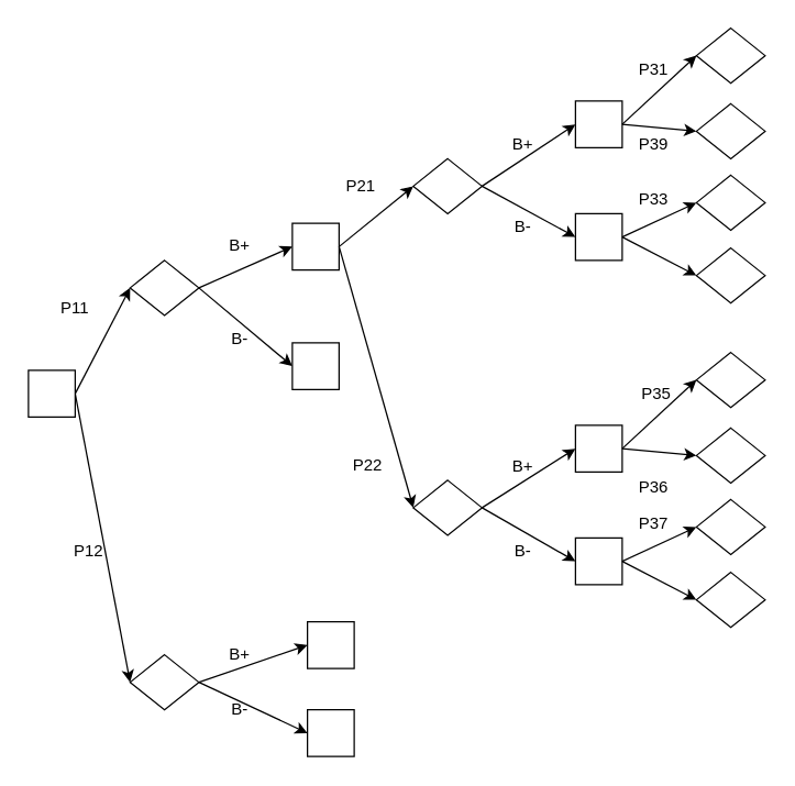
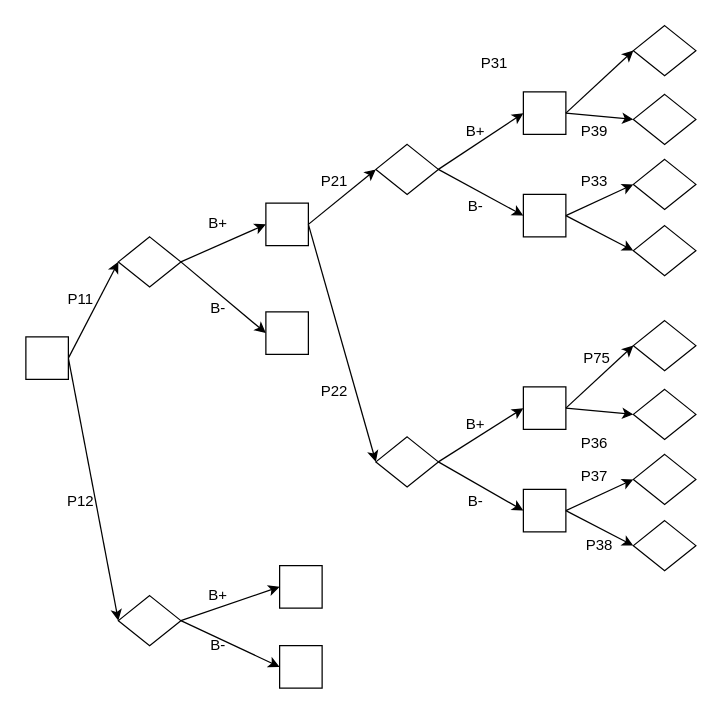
  <mxCell id="0" />
  <mxCell id="1" parent="0" />
  <mxCell id="2" value="" style="endArrow=classic;html=1;entryX=0;entryY=0.5;entryDx=0;entryDy=0;exitX=1;exitY=0.5;exitDx=0;exitDy=0;" edge="1" parent="1" source="18"><mxGeometry width="50" height="50" relative="1" as="geometry"><mxPoint x="54" y="289" as="sourcePoint" /><mxPoint x="94" y="209" as="targetPoint" /></mxGeometry></mxCell>
  <mxCell id="3" value="" style="endArrow=classic;html=1;entryX=0;entryY=0.5;entryDx=0;entryDy=0;exitX=1;exitY=0.5;exitDx=0;exitDy=0;" edge="1" parent="1" source="18" target="5"><mxGeometry width="50" height="50" relative="1" as="geometry"><mxPoint x="54" y="289" as="sourcePoint" /><mxPoint x="94" y="369" as="targetPoint" /></mxGeometry></mxCell>
  <mxCell id="4" value="" style="rhombus;whiteSpace=wrap;html=1;" vertex="1" parent="1"><mxGeometry x="94" y="189" width="50" height="40" as="geometry" /></mxCell>
  <mxCell id="5" value="" style="rhombus;whiteSpace=wrap;html=1;" vertex="1" parent="1"><mxGeometry x="94" y="476" width="50" height="40" as="geometry" /></mxCell>
  <mxCell id="6" value="" style="endArrow=classic;html=1;exitX=1;exitY=0.5;exitDx=0;exitDy=0;entryX=0;entryY=0.5;entryDx=0;entryDy=0;" edge="1" parent="1" target="16"><mxGeometry width="50" height="50" relative="1" as="geometry"><mxPoint x="144" y="209" as="sourcePoint" /><mxPoint x="204" y="168" as="targetPoint" /></mxGeometry></mxCell>
  <mxCell id="7" value="" style="endArrow=classic;html=1;entryX=0;entryY=0.5;entryDx=0;entryDy=0;" edge="1" parent="1" target="17"><mxGeometry width="50" height="50" relative="1" as="geometry"><mxPoint x="144" y="209" as="sourcePoint" /><mxPoint x="234" y="268" as="targetPoint" /></mxGeometry></mxCell>
  <mxCell id="8" value="" style="endArrow=classic;html=1;exitX=1;exitY=0.5;exitDx=0;exitDy=0;entryX=0;entryY=0.5;entryDx=0;entryDy=0;" edge="1" parent="1" target="52"><mxGeometry width="50" height="50" relative="1" as="geometry"><mxPoint x="144" y="496" as="sourcePoint" /><mxPoint x="204" y="476" as="targetPoint" /></mxGeometry></mxCell>
  <mxCell id="9" value="" style="endArrow=classic;html=1;entryX=0;entryY=0.5;entryDx=0;entryDy=0;" edge="1" parent="1" target="51"><mxGeometry width="50" height="50" relative="1" as="geometry"><mxPoint x="144" y="496" as="sourcePoint" /><mxPoint x="204" y="516" as="targetPoint" /></mxGeometry></mxCell>
  <mxCell id="10" value="B+" style="text;html=1;strokeColor=none;fillColor=none;align=center;verticalAlign=middle;whiteSpace=wrap;rounded=0;" vertex="1" parent="1"><mxGeometry x="164" y="168" width="20" height="20" as="geometry" /></mxCell>
  <mxCell id="11" value="B+" style="text;html=1;strokeColor=none;fillColor=none;align=center;verticalAlign=middle;whiteSpace=wrap;rounded=0;" vertex="1" parent="1"><mxGeometry x="164" y="466" width="20" height="20" as="geometry" /></mxCell>
  <mxCell id="12" value="B-" style="text;html=1;strokeColor=none;fillColor=none;align=center;verticalAlign=middle;whiteSpace=wrap;rounded=0;" vertex="1" parent="1"><mxGeometry x="164" y="236" width="20" height="20" as="geometry" /></mxCell>
  <mxCell id="13" value="B-" style="text;html=1;strokeColor=none;fillColor=none;align=center;verticalAlign=middle;whiteSpace=wrap;rounded=0;" vertex="1" parent="1"><mxGeometry x="164" y="506" width="20" height="20" as="geometry" /></mxCell>
- <mxCell id="14" value="P11" style="text;html=1;strokeColor=none;fillColor=none;align=center;verticalAlign=middle;whiteSpace=wrap;rounded=0;" vertex="1" parent="1"><mxGeometry x="44" y="214" width="20" height="20" as="geometry" /></mxCell>
+ <mxCell id="14" value="P11" style="text;html=1;strokeColor=none;fillColor=none;align=center;verticalAlign=middle;whiteSpace=wrap;rounded=0;" vertex="1" parent="1"><mxGeometry x="54" y="229" width="20" height="20" as="geometry" /></mxCell>
  <mxCell id="15" value="P12" style="text;html=1;strokeColor=none;fillColor=none;align=center;verticalAlign=middle;whiteSpace=wrap;rounded=0;" vertex="1" parent="1"><mxGeometry x="54" y="391" width="20" height="20" as="geometry" /></mxCell>
  <mxCell id="16" value="" style="whiteSpace=wrap;html=1;aspect=fixed;" vertex="1" parent="1"><mxGeometry x="212" y="162" width="34" height="34" as="geometry" /></mxCell>
  <mxCell id="17" value="" style="whiteSpace=wrap;html=1;aspect=fixed;" vertex="1" parent="1"><mxGeometry x="212" y="249" width="34" height="34" as="geometry" /></mxCell>
  <mxCell id="18" value="" style="whiteSpace=wrap;html=1;aspect=fixed;" vertex="1" parent="1"><mxGeometry x="20" y="269" width="34" height="34" as="geometry" /></mxCell>
  <mxCell id="19" value="" style="endArrow=classic;html=1;exitX=1;exitY=0.5;exitDx=0;exitDy=0;entryX=0;entryY=0.5;entryDx=0;entryDy=0;" edge="1" parent="1" source="16" target="22"><mxGeometry width="50" height="50" relative="1" as="geometry"><mxPoint x="289" y="191" as="sourcePoint" /><mxPoint x="300" y="206" as="targetPoint" /></mxGeometry></mxCell>
  <mxCell id="20" value="" style="endArrow=classic;html=1;exitX=1;exitY=0.5;exitDx=0;exitDy=0;entryX=0;entryY=0.5;entryDx=0;entryDy=0;" edge="1" parent="1" source="16" target="21"><mxGeometry width="50" height="50" relative="1" as="geometry"><mxPoint x="278" y="162" as="sourcePoint" /><mxPoint x="300" y="162" as="targetPoint" /></mxGeometry></mxCell>
  <mxCell id="21" value="" style="rhombus;whiteSpace=wrap;html=1;" vertex="1" parent="1"><mxGeometry x="300" y="115" width="50" height="40" as="geometry" /></mxCell>
  <mxCell id="22" value="" style="rhombus;whiteSpace=wrap;html=1;" vertex="1" parent="1"><mxGeometry x="300" y="349" width="50" height="40" as="geometry" /></mxCell>
  <mxCell id="23" value="" style="endArrow=classic;html=1;entryX=0;entryY=0.5;entryDx=0;entryDy=0;exitX=1;exitY=0.5;exitDx=0;exitDy=0;" edge="1" parent="1" target="27" source="21"><mxGeometry width="50" height="50" relative="1" as="geometry"><mxPoint x="377" y="140" as="sourcePoint" /><mxPoint x="410" y="107" as="targetPoint" /></mxGeometry></mxCell>
  <mxCell id="24" value="" style="endArrow=classic;html=1;entryX=0;entryY=0.5;entryDx=0;entryDy=0;exitX=1;exitY=0.5;exitDx=0;exitDy=0;" edge="1" parent="1" target="28" source="21"><mxGeometry width="50" height="50" relative="1" as="geometry"><mxPoint x="366" y="162" as="sourcePoint" /><mxPoint x="440" y="207" as="targetPoint" /></mxGeometry></mxCell>
  <mxCell id="25" value="B+" style="text;html=1;strokeColor=none;fillColor=none;align=center;verticalAlign=middle;whiteSpace=wrap;rounded=0;" vertex="1" parent="1"><mxGeometry x="370" y="95" width="20" height="20" as="geometry" /></mxCell>
  <mxCell id="26" value="B-" style="text;html=1;strokeColor=none;fillColor=none;align=center;verticalAlign=middle;whiteSpace=wrap;rounded=0;" vertex="1" parent="1"><mxGeometry x="370" y="155" width="20" height="20" as="geometry" /></mxCell>
  <mxCell id="27" value="" style="whiteSpace=wrap;html=1;aspect=fixed;" vertex="1" parent="1"><mxGeometry x="418" y="73" width="34" height="34" as="geometry" /></mxCell>
  <mxCell id="28" value="" style="whiteSpace=wrap;html=1;aspect=fixed;" vertex="1" parent="1"><mxGeometry x="418" y="155" width="34" height="34" as="geometry" /></mxCell>
  <mxCell id="29" value="" style="endArrow=classic;html=1;exitX=1;exitY=0.5;exitDx=0;exitDy=0;entryX=0;entryY=0.5;entryDx=0;entryDy=0;" edge="1" parent="1" target="32" source="27"><mxGeometry width="50" height="50" relative="1" as="geometry"><mxPoint x="452" y="125" as="sourcePoint" /><mxPoint x="506" y="152" as="targetPoint" /></mxGeometry></mxCell>
  <mxCell id="30" value="" style="endArrow=classic;html=1;exitX=1;exitY=0.5;exitDx=0;exitDy=0;entryX=0;entryY=0.5;entryDx=0;entryDy=0;" edge="1" parent="1" target="31" source="27"><mxGeometry width="50" height="50" relative="1" as="geometry"><mxPoint x="452" y="125" as="sourcePoint" /><mxPoint x="506" y="108" as="targetPoint" /></mxGeometry></mxCell>
  <mxCell id="31" value="" style="rhombus;whiteSpace=wrap;html=1;" vertex="1" parent="1"><mxGeometry x="506" y="20" width="50" height="40" as="geometry" /></mxCell>
  <mxCell id="32" value="" style="rhombus;whiteSpace=wrap;html=1;" vertex="1" parent="1"><mxGeometry x="506" y="75" width="50" height="40" as="geometry" /></mxCell>
  <mxCell id="33" value="" style="endArrow=classic;html=1;exitX=1;exitY=0.5;exitDx=0;exitDy=0;entryX=0;entryY=0.5;entryDx=0;entryDy=0;" edge="1" parent="1" target="36"><mxGeometry width="50" height="50" relative="1" as="geometry"><mxPoint x="452" y="172" as="sourcePoint" /><mxPoint x="506" y="214" as="targetPoint" /></mxGeometry></mxCell>
  <mxCell id="34" value="" style="endArrow=classic;html=1;exitX=1;exitY=0.5;exitDx=0;exitDy=0;entryX=0;entryY=0.5;entryDx=0;entryDy=0;" edge="1" parent="1" target="35"><mxGeometry width="50" height="50" relative="1" as="geometry"><mxPoint x="452" y="172" as="sourcePoint" /><mxPoint x="506" y="170" as="targetPoint" /></mxGeometry></mxCell>
  <mxCell id="35" value="" style="rhombus;whiteSpace=wrap;html=1;" vertex="1" parent="1"><mxGeometry x="506" y="127" width="50" height="40" as="geometry" /></mxCell>
  <mxCell id="36" value="" style="rhombus;whiteSpace=wrap;html=1;" vertex="1" parent="1"><mxGeometry x="506" y="180" width="50" height="40" as="geometry" /></mxCell>
  <mxCell id="37" value="" style="endArrow=classic;html=1;entryX=0;entryY=0.5;entryDx=0;entryDy=0;exitX=1;exitY=0.5;exitDx=0;exitDy=0;" edge="1" parent="1" target="41" source="22"><mxGeometry width="50" height="50" relative="1" as="geometry"><mxPoint x="355" y="366" as="sourcePoint" /><mxPoint x="410" y="343" as="targetPoint" /></mxGeometry></mxCell>
  <mxCell id="38" value="" style="endArrow=classic;html=1;entryX=0;entryY=0.5;entryDx=0;entryDy=0;exitX=1;exitY=0.5;exitDx=0;exitDy=0;" edge="1" parent="1" target="42" source="22"><mxGeometry width="50" height="50" relative="1" as="geometry"><mxPoint x="355" y="371" as="sourcePoint" /><mxPoint x="440" y="443" as="targetPoint" /></mxGeometry></mxCell>
  <mxCell id="39" value="B+" style="text;html=1;strokeColor=none;fillColor=none;align=center;verticalAlign=middle;whiteSpace=wrap;rounded=0;" vertex="1" parent="1"><mxGeometry x="370" y="329" width="20" height="20" as="geometry" /></mxCell>
  <mxCell id="40" value="B-" style="text;html=1;strokeColor=none;fillColor=none;align=center;verticalAlign=middle;whiteSpace=wrap;rounded=0;" vertex="1" parent="1"><mxGeometry x="370" y="391" width="20" height="20" as="geometry" /></mxCell>
  <mxCell id="41" value="" style="whiteSpace=wrap;html=1;aspect=fixed;" vertex="1" parent="1"><mxGeometry x="418" y="309" width="34" height="34" as="geometry" /></mxCell>
  <mxCell id="42" value="" style="whiteSpace=wrap;html=1;aspect=fixed;" vertex="1" parent="1"><mxGeometry x="418" y="391" width="34" height="34" as="geometry" /></mxCell>
  <mxCell id="43" value="" style="endArrow=classic;html=1;exitX=1;exitY=0.5;exitDx=0;exitDy=0;entryX=0;entryY=0.5;entryDx=0;entryDy=0;" edge="1" parent="1" source="41" target="46"><mxGeometry width="50" height="50" relative="1" as="geometry"><mxPoint x="452" y="361" as="sourcePoint" /><mxPoint x="506" y="388" as="targetPoint" /></mxGeometry></mxCell>
  <mxCell id="44" value="" style="endArrow=classic;html=1;exitX=1;exitY=0.5;exitDx=0;exitDy=0;entryX=0;entryY=0.5;entryDx=0;entryDy=0;" edge="1" parent="1" source="41" target="45"><mxGeometry width="50" height="50" relative="1" as="geometry"><mxPoint x="452" y="361" as="sourcePoint" /><mxPoint x="506" y="344" as="targetPoint" /></mxGeometry></mxCell>
  <mxCell id="45" value="" style="rhombus;whiteSpace=wrap;html=1;" vertex="1" parent="1"><mxGeometry x="506" y="256" width="50" height="40" as="geometry" /></mxCell>
  <mxCell id="46" value="" style="rhombus;whiteSpace=wrap;html=1;" vertex="1" parent="1"><mxGeometry x="506" y="311" width="50" height="40" as="geometry" /></mxCell>
  <mxCell id="47" value="" style="endArrow=classic;html=1;exitX=1;exitY=0.5;exitDx=0;exitDy=0;entryX=0;entryY=0.5;entryDx=0;entryDy=0;" edge="1" parent="1" target="50"><mxGeometry width="50" height="50" relative="1" as="geometry"><mxPoint x="452" y="408" as="sourcePoint" /><mxPoint x="506" y="450" as="targetPoint" /></mxGeometry></mxCell>
  <mxCell id="48" value="" style="endArrow=classic;html=1;exitX=1;exitY=0.5;exitDx=0;exitDy=0;entryX=0;entryY=0.5;entryDx=0;entryDy=0;" edge="1" parent="1" target="49"><mxGeometry width="50" height="50" relative="1" as="geometry"><mxPoint x="452" y="408" as="sourcePoint" /><mxPoint x="506" y="406" as="targetPoint" /></mxGeometry></mxCell>
  <mxCell id="49" value="" style="rhombus;whiteSpace=wrap;html=1;" vertex="1" parent="1"><mxGeometry x="506" y="363" width="50" height="40" as="geometry" /></mxCell>
  <mxCell id="50" value="" style="rhombus;whiteSpace=wrap;html=1;" vertex="1" parent="1"><mxGeometry x="506" y="416" width="50" height="40" as="geometry" /></mxCell>
  <mxCell id="51" value="" style="whiteSpace=wrap;html=1;aspect=fixed;" vertex="1" parent="1"><mxGeometry x="223" y="516" width="34" height="34" as="geometry" /></mxCell>
  <mxCell id="52" value="" style="whiteSpace=wrap;html=1;aspect=fixed;" vertex="1" parent="1"><mxGeometry x="223" y="452" width="34" height="34" as="geometry" /></mxCell>
- <mxCell id="53" value="P21" style="text;html=1;strokeColor=none;fillColor=none;align=center;verticalAlign=middle;whiteSpace=wrap;rounded=0;" vertex="1" parent="1"><mxGeometry x="252" y="125" width="20" height="20" as="geometry" /></mxCell>
- <mxCell id="54" value="P22" style="text;html=1;strokeColor=none;fillColor=none;align=center;verticalAlign=middle;whiteSpace=wrap;rounded=0;" vertex="1" parent="1"><mxGeometry x="257" y="328" width="20" height="20" as="geometry" /></mxCell>
- <mxCell id="55" value="P31" style="text;html=1;strokeColor=none;fillColor=none;align=center;verticalAlign=middle;whiteSpace=wrap;rounded=0;" vertex="1" parent="1"><mxGeometry x="465" y="40" width="20" height="20" as="geometry" /></mxCell>
+ <mxCell id="53" value="P21" style="text;html=1;strokeColor=none;fillColor=none;align=center;verticalAlign=middle;whiteSpace=wrap;rounded=0;" vertex="1" parent="1"><mxGeometry x="257" y="135" width="20" height="20" as="geometry" /></mxCell>
+ <mxCell id="54" value="P22" style="text;html=1;strokeColor=none;fillColor=none;align=center;verticalAlign=middle;whiteSpace=wrap;rounded=0;" vertex="1" parent="1"><mxGeometry x="257" y="303" width="20" height="20" as="geometry" /></mxCell>
+ <mxCell id="55" value="P31" style="text;html=1;strokeColor=none;fillColor=none;align=center;verticalAlign=middle;whiteSpace=wrap;rounded=0;" vertex="1" parent="1"><mxGeometry x="385" y="40" width="20" height="20" as="geometry" /></mxCell>
  <mxCell id="56" value="P39" style="text;html=1;strokeColor=none;fillColor=none;align=center;verticalAlign=middle;whiteSpace=wrap;rounded=0;" vertex="1" parent="1"><mxGeometry x="465" y="95" width="20" height="20" as="geometry" /></mxCell>
  <mxCell id="57" value="P33" style="text;html=1;strokeColor=none;fillColor=none;align=center;verticalAlign=middle;whiteSpace=wrap;rounded=0;" vertex="1" parent="1"><mxGeometry x="465" y="135" width="20" height="20" as="geometry" /></mxCell>
- <mxCell id="58" value="P35" style="text;html=1;strokeColor=none;fillColor=none;align=center;verticalAlign=middle;whiteSpace=wrap;rounded=0;" vertex="1" parent="1"><mxGeometry x="467" y="276" width="20" height="20" as="geometry" /></mxCell>
+ <mxCell id="58" value="P75" style="text;html=1;strokeColor=none;fillColor=none;align=center;verticalAlign=middle;whiteSpace=wrap;rounded=0;" vertex="1" parent="1"><mxGeometry x="467" y="276" width="20" height="20" as="geometry" /></mxCell>
  <mxCell id="59" value="P36" style="text;html=1;strokeColor=none;fillColor=none;align=center;verticalAlign=middle;whiteSpace=wrap;rounded=0;" vertex="1" parent="1"><mxGeometry x="465" y="344" width="20" height="20" as="geometry" /></mxCell>
  <mxCell id="60" value="P37" style="text;html=1;strokeColor=none;fillColor=none;align=center;verticalAlign=middle;whiteSpace=wrap;rounded=0;" vertex="1" parent="1"><mxGeometry x="465" y="371" width="20" height="20" as="geometry" /></mxCell>
+ <mxCell id="61" value="P38" style="text;html=1;strokeColor=none;fillColor=none;align=center;verticalAlign=middle;whiteSpace=wrap;rounded=0;" vertex="1" parent="1"><mxGeometry x="469" y="426" width="20" height="20" as="geometry" /></mxCell>
